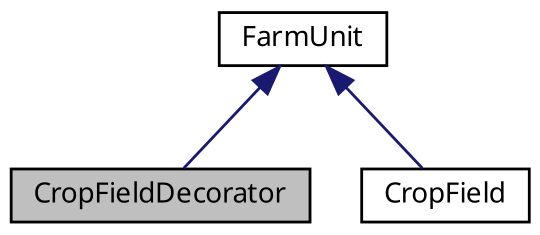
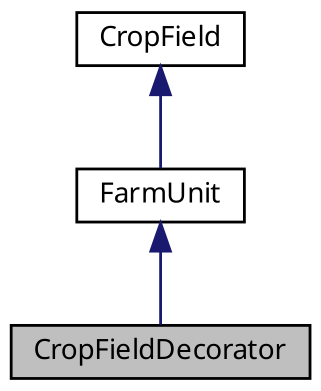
  digraph {
    fontname="Noto Sans"
    node [color=black fillcolor=white fontname="Noto Sans" fontsize=10 shape=record style=filled]
    edge [color=midnightblue dir=back fontname="Noto Sans" fontsize=10 labelfontname=Helvetica labelfontsize=10 style=solid]
    n1 [fillcolor=grey75 fontcolor=black height=0.2 label=CropFieldDecorator width=0.4]
    n2 [height=0.2 label=FarmUnit width=0.4]
    n3 [height=0.2 label=CropField width=0.4]
    n2 -> n1
-   n2 -> n3
+   n3 -> n2
  }
